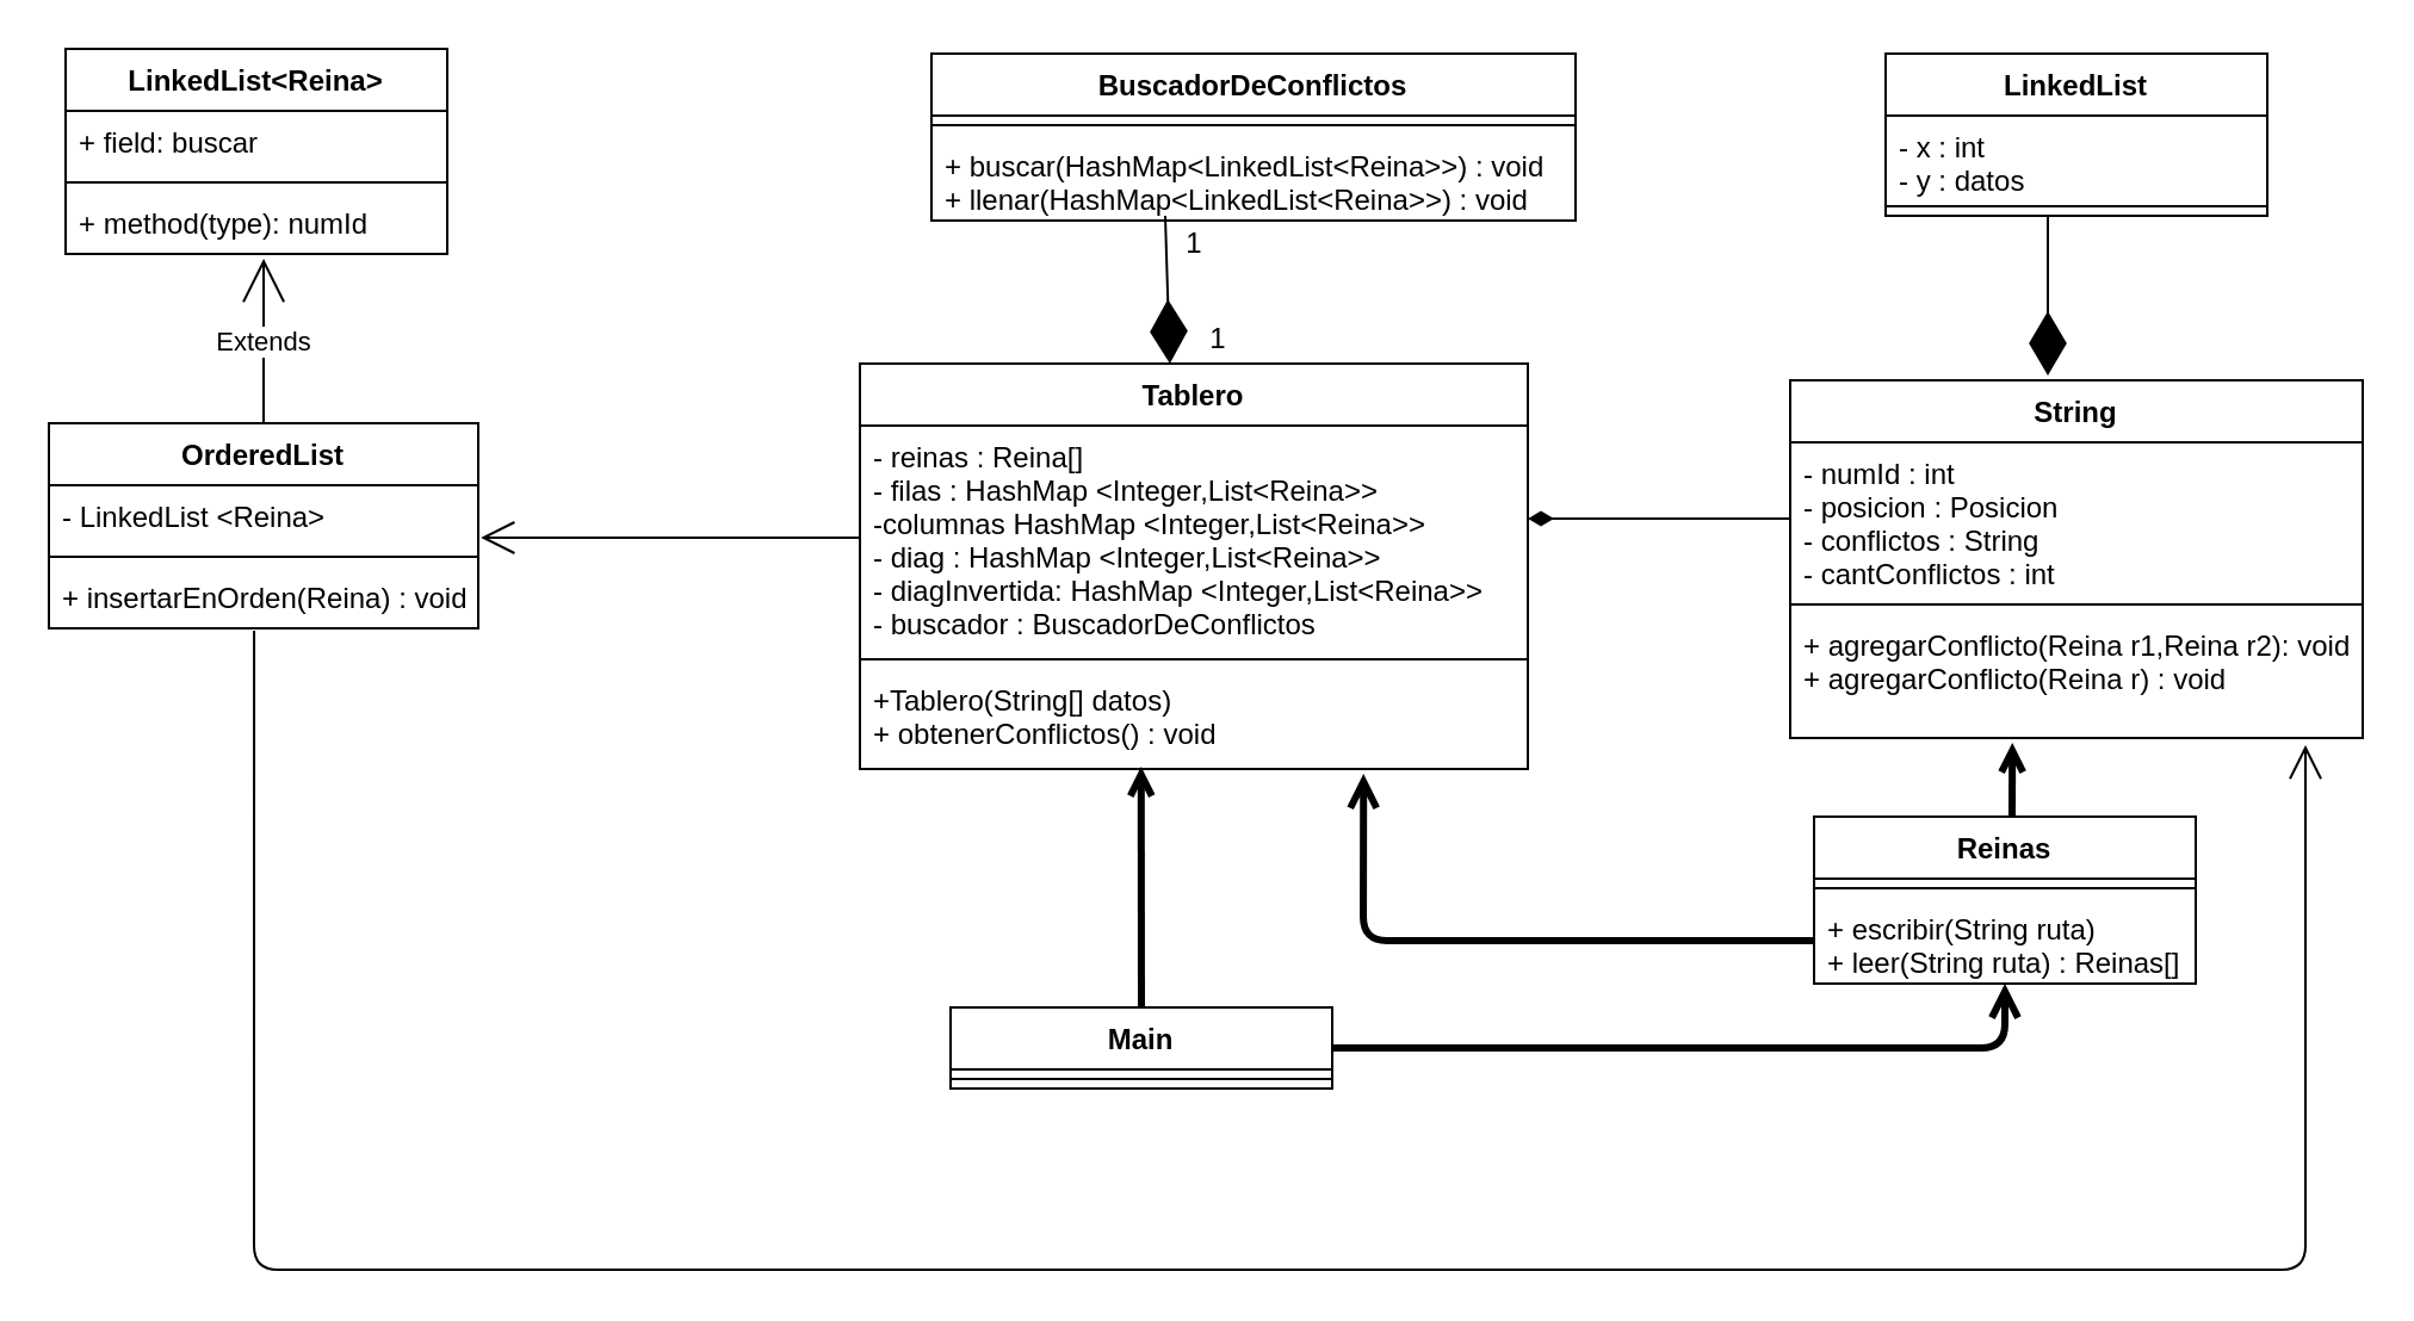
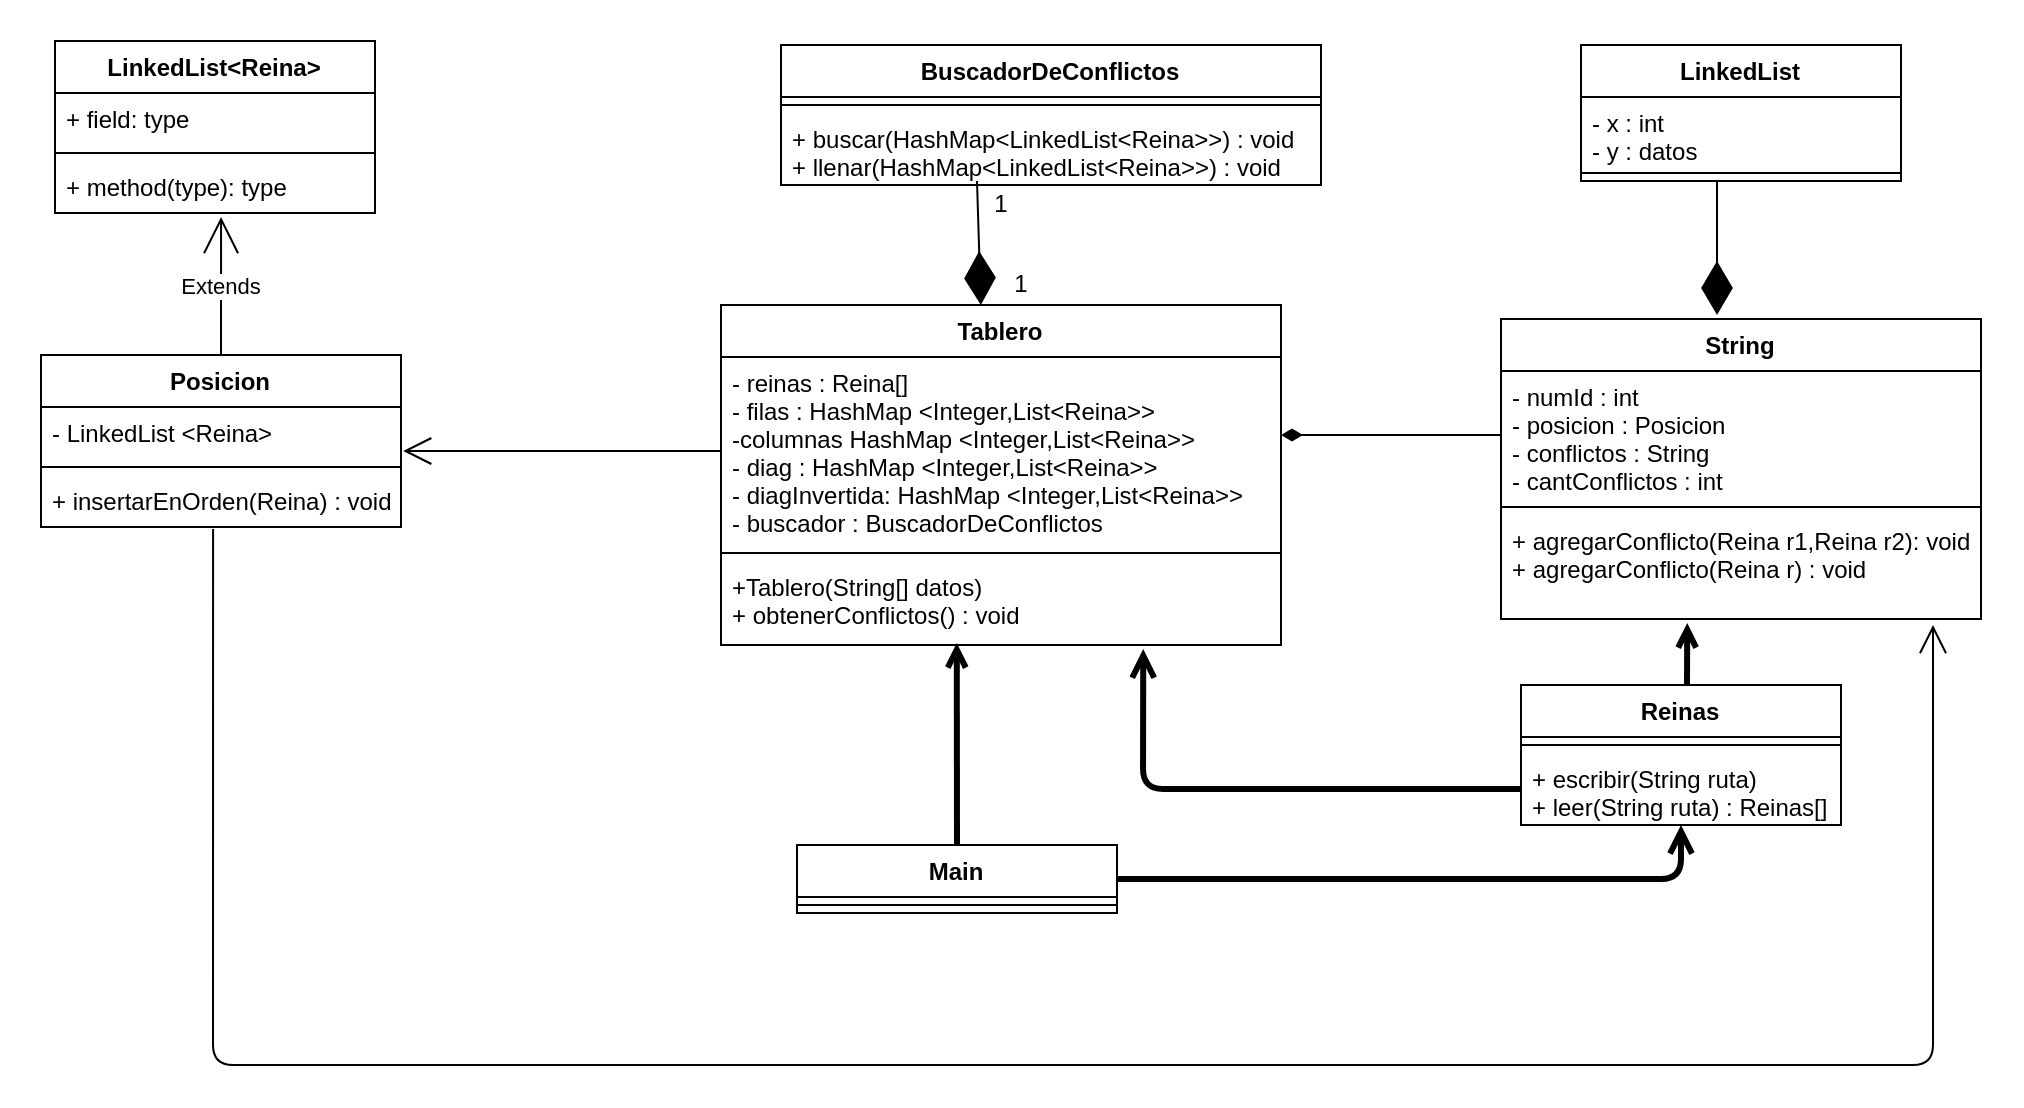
  <mxCell id="0" />
  <mxCell id="1" parent="0" />
  <mxCell id="2" value="Reinas" style="swimlane;fontStyle=1;align=center;verticalAlign=top;childLayout=stackLayout;horizontal=1;startSize=26;horizontalStack=0;resizeParent=1;resizeParentMax=0;resizeLast=0;collapsible=1;marginBottom=0;" parent="1" vertex="1"><mxGeometry x="760" y="342" width="160" height="70" as="geometry" /></mxCell>
  <mxCell id="3" value="" style="line;strokeWidth=1;fillColor=none;align=left;verticalAlign=middle;spacingTop=-1;spacingLeft=3;spacingRight=3;rotatable=0;labelPosition=right;points=[];portConstraint=eastwest;" parent="2" vertex="1"><mxGeometry y="26" width="160" height="8" as="geometry" /></mxCell>
  <mxCell id="4" value="+ escribir(String ruta)&#10;+ leer(String ruta) : Reinas[]" style="text;strokeColor=none;fillColor=none;align=left;verticalAlign=top;spacingLeft=4;spacingRight=4;overflow=hidden;rotatable=0;points=[[0,0.5],[1,0.5]];portConstraint=eastwest;" parent="2" vertex="1"><mxGeometry y="34" width="160" height="36" as="geometry" /></mxCell>
  <mxCell id="5" value="Tablero" style="swimlane;fontStyle=1;align=center;verticalAlign=top;childLayout=stackLayout;horizontal=1;startSize=26;horizontalStack=0;resizeParent=1;resizeParentMax=0;resizeLast=0;collapsible=1;marginBottom=0;" parent="1" vertex="1"><mxGeometry x="360" y="152" width="280" height="170" as="geometry" /></mxCell>
  <mxCell id="6" value="- reinas : Reina[]&#10;- filas : HashMap &lt;Integer,List&lt;Reina&gt;&gt;&#10;-columnas HashMap &lt;Integer,List&lt;Reina&gt;&gt;&#10;- diag : HashMap &lt;Integer,List&lt;Reina&gt;&gt;&#10;- diagInvertida: HashMap &lt;Integer,List&lt;Reina&gt;&gt;&#10;- buscador : BuscadorDeConflictos" style="text;strokeColor=none;fillColor=none;align=left;verticalAlign=top;spacingLeft=4;spacingRight=4;overflow=hidden;rotatable=0;points=[[0,0.5],[1,0.5]];portConstraint=eastwest;" parent="5" vertex="1"><mxGeometry y="26" width="280" height="94" as="geometry" /></mxCell>
  <mxCell id="7" value="" style="line;strokeWidth=1;fillColor=none;align=left;verticalAlign=middle;spacingTop=-1;spacingLeft=3;spacingRight=3;rotatable=0;labelPosition=right;points=[];portConstraint=eastwest;" parent="5" vertex="1"><mxGeometry y="120" width="280" height="8" as="geometry" /></mxCell>
  <mxCell id="8" value="+Tablero(String[] datos)&#10;+ obtenerConflictos() : void" style="text;strokeColor=none;fillColor=none;align=left;verticalAlign=top;spacingLeft=4;spacingRight=4;overflow=hidden;rotatable=0;points=[[0,0.5],[1,0.5]];portConstraint=eastwest;" parent="5" vertex="1"><mxGeometry y="128" width="280" height="42" as="geometry" /></mxCell>
  <mxCell id="9" value="String" style="swimlane;fontStyle=1;align=center;verticalAlign=top;childLayout=stackLayout;horizontal=1;startSize=26;horizontalStack=0;resizeParent=1;resizeParentMax=0;resizeLast=0;collapsible=1;marginBottom=0;" parent="1" vertex="1"><mxGeometry x="750" y="159" width="240" height="150" as="geometry" /></mxCell>
  <mxCell id="10" value="- numId : int&#10;- posicion : Posicion&#10;- conflictos : String&#10;- cantConflictos : int" style="text;strokeColor=none;fillColor=none;align=left;verticalAlign=top;spacingLeft=4;spacingRight=4;overflow=hidden;rotatable=0;points=[[0,0.5],[1,0.5]];portConstraint=eastwest;" parent="9" vertex="1"><mxGeometry y="26" width="240" height="64" as="geometry" /></mxCell>
  <mxCell id="11" value="" style="line;strokeWidth=1;fillColor=none;align=left;verticalAlign=middle;spacingTop=-1;spacingLeft=3;spacingRight=3;rotatable=0;labelPosition=right;points=[];portConstraint=eastwest;" parent="9" vertex="1"><mxGeometry y="90" width="240" height="8" as="geometry" /></mxCell>
  <mxCell id="12" value="+ agregarConflicto(Reina r1,Reina r2): void&#10;+ agregarConflicto(Reina r) : void" style="text;strokeColor=none;fillColor=none;align=left;verticalAlign=top;spacingLeft=4;spacingRight=4;overflow=hidden;rotatable=0;points=[[0,0.5],[1,0.5]];portConstraint=eastwest;" parent="9" vertex="1"><mxGeometry y="98" width="240" height="52" as="geometry" /></mxCell>
  <mxCell id="13" value="Main" style="swimlane;fontStyle=1;align=center;verticalAlign=top;childLayout=stackLayout;horizontal=1;startSize=26;horizontalStack=0;resizeParent=1;resizeParentMax=0;resizeLast=0;collapsible=1;marginBottom=0;" parent="1" vertex="1"><mxGeometry x="398" y="422" width="160" height="34" as="geometry" /></mxCell>
  <mxCell id="14" value="" style="line;strokeWidth=1;fillColor=none;align=left;verticalAlign=middle;spacingTop=-1;spacingLeft=3;spacingRight=3;rotatable=0;labelPosition=right;points=[];portConstraint=eastwest;" parent="13" vertex="1"><mxGeometry y="26" width="160" height="8" as="geometry" /></mxCell>
  <mxCell id="15" value="" style="endArrow=open;startArrow=none;endFill=0;startFill=0;endSize=8;html=1;verticalAlign=bottom;labelBackgroundColor=none;strokeWidth=3;exitX=1;exitY=0.5;exitDx=0;exitDy=0;" parent="1" source="13" target="4" edge="1"><mxGeometry width="160" relative="1" as="geometry"><mxPoint x="550" y="402" as="sourcePoint" /><mxPoint x="790" y="369" as="targetPoint" /><Array as="points"><mxPoint x="840" y="439" /></Array></mxGeometry></mxCell>
  <mxCell id="16" value="" style="endArrow=none;startArrow=open;endFill=0;startFill=0;endSize=8;html=1;verticalAlign=bottom;labelBackgroundColor=none;strokeWidth=3;entryX=0.5;entryY=0;entryDx=0;entryDy=0;exitX=0.421;exitY=0.976;exitDx=0;exitDy=0;exitPerimeter=0;" parent="1" source="8" target="13" edge="1"><mxGeometry width="160" relative="1" as="geometry"><mxPoint x="480" y="332" as="sourcePoint" /><mxPoint x="600" y="292" as="targetPoint" /></mxGeometry></mxCell>
  <mxCell id="17" value="" style="endArrow=none;startArrow=diamondThin;endFill=0;startFill=1;html=1;verticalAlign=bottom;labelBackgroundColor=none;strokeWidth=1;startSize=8;endSize=8;" parent="1" target="10" edge="1"><mxGeometry width="160" relative="1" as="geometry"><mxPoint x="640" y="217" as="sourcePoint" /><mxPoint x="800" y="142" as="targetPoint" /></mxGeometry></mxCell>
  <mxCell id="18" value="" style="endArrow=none;startArrow=open;endFill=0;startFill=0;endSize=8;html=1;verticalAlign=bottom;labelBackgroundColor=none;strokeWidth=3;exitX=0.388;exitY=1.038;exitDx=0;exitDy=0;exitPerimeter=0;" parent="1" edge="1" source="12"><mxGeometry width="160" relative="1" as="geometry"><mxPoint x="890" y="297" as="sourcePoint" /><mxPoint x="843" y="342" as="targetPoint" /></mxGeometry></mxCell>
  <mxCell id="19" value="BuscadorDeConflictos" style="swimlane;fontStyle=1;align=center;verticalAlign=top;childLayout=stackLayout;horizontal=1;startSize=26;horizontalStack=0;resizeParent=1;resizeParentMax=0;resizeLast=0;collapsible=1;marginBottom=0;" parent="1" vertex="1"><mxGeometry x="390" y="22" width="270" height="70" as="geometry" /></mxCell>
  <mxCell id="20" value="" style="line;strokeWidth=1;fillColor=none;align=left;verticalAlign=middle;spacingTop=-1;spacingLeft=3;spacingRight=3;rotatable=0;labelPosition=right;points=[];portConstraint=eastwest;" parent="19" vertex="1"><mxGeometry y="26" width="270" height="8" as="geometry" /></mxCell>
  <mxCell id="21" value="+ buscar(HashMap&lt;LinkedList&lt;Reina&gt;&gt;) : void&#10;+ llenar(HashMap&lt;LinkedList&lt;Reina&gt;&gt;) : void" style="text;strokeColor=none;fillColor=none;align=left;verticalAlign=top;spacingLeft=4;spacingRight=4;overflow=hidden;rotatable=0;points=[[0,0.5],[1,0.5]];portConstraint=eastwest;" parent="19" vertex="1"><mxGeometry y="34" width="270" height="36" as="geometry" /></mxCell>
  <mxCell id="22" value="" style="endArrow=open;startArrow=none;endFill=0;startFill=0;endSize=8;html=1;verticalAlign=bottom;labelBackgroundColor=none;strokeWidth=3;entryX=0.754;entryY=1.048;entryDx=0;entryDy=0;entryPerimeter=0;" parent="1" source="4" target="8" edge="1"><mxGeometry width="160" relative="1" as="geometry"><mxPoint x="900" y="307" as="sourcePoint" /><mxPoint x="870.48" y="364.164" as="targetPoint" /><Array as="points"><mxPoint x="571" y="394" /></Array></mxGeometry></mxCell>
  <mxCell id="23" value="" style="endArrow=diamondThin;endFill=1;endSize=24;html=1;entryX=0.464;entryY=0;entryDx=0;entryDy=0;exitX=-0.1;exitY=-0.1;exitDx=0;exitDy=0;exitPerimeter=0;entryPerimeter=0;" edge="1" parent="1" source="24" target="5"><mxGeometry width="160" relative="1" as="geometry"><mxPoint x="290" y="122" as="sourcePoint" /><mxPoint x="450" y="122" as="targetPoint" /></mxGeometry></mxCell>
  <mxCell id="24" value="1" style="text;html=1;align=center;verticalAlign=middle;resizable=0;points=[];autosize=1;strokeColor=none;" vertex="1" parent="1"><mxGeometry x="490" y="92" width="20" height="20" as="geometry" /></mxCell>
  <mxCell id="25" value="1" style="text;html=1;align=center;verticalAlign=middle;resizable=0;points=[];autosize=1;strokeColor=none;" vertex="1" parent="1"><mxGeometry x="500" y="132" width="20" height="20" as="geometry" /></mxCell>
- <mxCell id="26" value="OrderedList" style="swimlane;fontStyle=1;align=center;verticalAlign=top;childLayout=stackLayout;horizontal=1;startSize=26;horizontalStack=0;resizeParent=1;resizeParentMax=0;resizeLast=0;collapsible=1;marginBottom=0;" vertex="1" parent="1"><mxGeometry x="20" y="177" width="180" height="86" as="geometry" /></mxCell>
+ <mxCell id="26" value="Posicion" style="swimlane;fontStyle=1;align=center;verticalAlign=top;childLayout=stackLayout;horizontal=1;startSize=26;horizontalStack=0;resizeParent=1;resizeParentMax=0;resizeLast=0;collapsible=1;marginBottom=0;" vertex="1" parent="1"><mxGeometry x="20" y="177" width="180" height="86" as="geometry" /></mxCell>
  <mxCell id="27" value="- LinkedList &lt;Reina&gt;" style="text;strokeColor=none;fillColor=none;align=left;verticalAlign=top;spacingLeft=4;spacingRight=4;overflow=hidden;rotatable=0;points=[[0,0.5],[1,0.5]];portConstraint=eastwest;" vertex="1" parent="26"><mxGeometry y="26" width="180" height="26" as="geometry" /></mxCell>
  <mxCell id="28" value="" style="line;strokeWidth=1;fillColor=none;align=left;verticalAlign=middle;spacingTop=-1;spacingLeft=3;spacingRight=3;rotatable=0;labelPosition=right;points=[];portConstraint=eastwest;" vertex="1" parent="26"><mxGeometry y="52" width="180" height="8" as="geometry" /></mxCell>
  <mxCell id="29" value="+ insertarEnOrden(Reina) : void" style="text;strokeColor=none;fillColor=none;align=left;verticalAlign=top;spacingLeft=4;spacingRight=4;overflow=hidden;rotatable=0;points=[[0,0.5],[1,0.5]];portConstraint=eastwest;" vertex="1" parent="26"><mxGeometry y="60" width="180" height="26" as="geometry" /></mxCell>
  <mxCell id="30" value="" style="endArrow=open;endFill=1;endSize=12;html=1;entryX=1.006;entryY=0.846;entryDx=0;entryDy=0;entryPerimeter=0;exitX=0;exitY=0.5;exitDx=0;exitDy=0;" edge="1" parent="1" source="6" target="27"><mxGeometry width="160" relative="1" as="geometry"><mxPoint x="230" y="292" as="sourcePoint" /><mxPoint x="390" y="292" as="targetPoint" /></mxGeometry></mxCell>
  <mxCell id="31" value="LinkedList" style="swimlane;fontStyle=1;align=center;verticalAlign=top;childLayout=stackLayout;horizontal=1;startSize=26;horizontalStack=0;resizeParent=1;resizeParentMax=0;resizeLast=0;collapsible=1;marginBottom=0;" vertex="1" parent="1"><mxGeometry x="790" y="22" width="160" height="68" as="geometry" /></mxCell>
  <mxCell id="32" value="- x : int&#10;- y : datos" style="text;strokeColor=none;fillColor=none;align=left;verticalAlign=top;spacingLeft=4;spacingRight=4;overflow=hidden;rotatable=0;points=[[0,0.5],[1,0.5]];portConstraint=eastwest;" vertex="1" parent="31"><mxGeometry y="26" width="160" height="34" as="geometry" /></mxCell>
  <mxCell id="33" value="" style="line;strokeWidth=1;fillColor=none;align=left;verticalAlign=middle;spacingTop=-1;spacingLeft=3;spacingRight=3;rotatable=0;labelPosition=right;points=[];portConstraint=eastwest;" vertex="1" parent="31"><mxGeometry y="60" width="160" height="8" as="geometry" /></mxCell>
  <mxCell id="34" value="" style="endArrow=diamondThin;endFill=1;endSize=24;html=1;exitX=0.425;exitY=1;exitDx=0;exitDy=0;exitPerimeter=0;" edge="1" parent="1" source="33"><mxGeometry width="160" relative="1" as="geometry"><mxPoint x="869.58" y="92" as="sourcePoint" /><mxPoint x="858" y="157" as="targetPoint" /></mxGeometry></mxCell>
  <mxCell id="35" value="LinkedList&lt;Reina&gt;" style="swimlane;fontStyle=1;align=center;verticalAlign=top;childLayout=stackLayout;horizontal=1;startSize=26;horizontalStack=0;resizeParent=1;resizeParentMax=0;resizeLast=0;collapsible=1;marginBottom=0;" vertex="1" parent="1"><mxGeometry x="27" y="20" width="160" height="86" as="geometry" /></mxCell>
- <mxCell id="36" value="+ field: buscar" style="text;strokeColor=none;fillColor=none;align=left;verticalAlign=top;spacingLeft=4;spacingRight=4;overflow=hidden;rotatable=0;points=[[0,0.5],[1,0.5]];portConstraint=eastwest;" vertex="1" parent="35"><mxGeometry y="26" width="160" height="26" as="geometry" /></mxCell>
+ <mxCell id="36" value="+ field: type" style="text;strokeColor=none;fillColor=none;align=left;verticalAlign=top;spacingLeft=4;spacingRight=4;overflow=hidden;rotatable=0;points=[[0,0.5],[1,0.5]];portConstraint=eastwest;" vertex="1" parent="35"><mxGeometry y="26" width="160" height="26" as="geometry" /></mxCell>
  <mxCell id="37" value="" style="line;strokeWidth=1;fillColor=none;align=left;verticalAlign=middle;spacingTop=-1;spacingLeft=3;spacingRight=3;rotatable=0;labelPosition=right;points=[];portConstraint=eastwest;" vertex="1" parent="35"><mxGeometry y="52" width="160" height="8" as="geometry" /></mxCell>
- <mxCell id="38" value="+ method(type): numId" style="text;strokeColor=none;fillColor=none;align=left;verticalAlign=top;spacingLeft=4;spacingRight=4;overflow=hidden;rotatable=0;points=[[0,0.5],[1,0.5]];portConstraint=eastwest;" vertex="1" parent="35"><mxGeometry y="60" width="160" height="26" as="geometry" /></mxCell>
+ <mxCell id="38" value="+ method(type): type" style="text;strokeColor=none;fillColor=none;align=left;verticalAlign=top;spacingLeft=4;spacingRight=4;overflow=hidden;rotatable=0;points=[[0,0.5],[1,0.5]];portConstraint=eastwest;" vertex="1" parent="35"><mxGeometry y="60" width="160" height="26" as="geometry" /></mxCell>
  <mxCell id="39" value="Extends" style="endArrow=open;endSize=16;endFill=0;entryX=0.519;entryY=1.077;entryDx=0;entryDy=0;entryPerimeter=0;exitX=0.5;exitY=0;exitDx=0;exitDy=0;html=1;" edge="1" parent="1" source="26" target="38"><mxGeometry width="160" relative="1" as="geometry"><mxPoint x="50" y="152" as="sourcePoint" /><mxPoint x="100" y="162" as="targetPoint" /></mxGeometry></mxCell>
  <mxCell id="40" value="" style="endArrow=open;endFill=1;endSize=12;html=1;exitX=0.478;exitY=1.038;exitDx=0;exitDy=0;exitPerimeter=0;entryX=0.9;entryY=1.058;entryDx=0;entryDy=0;entryPerimeter=0;" edge="1" parent="1" source="29" target="12"><mxGeometry width="160" relative="1" as="geometry"><mxPoint x="278.92" y="376.5" as="sourcePoint" /><mxPoint x="1020" y="492" as="targetPoint" /><Array as="points"><mxPoint x="106" y="532" /><mxPoint x="966" y="532" /></Array></mxGeometry></mxCell>
